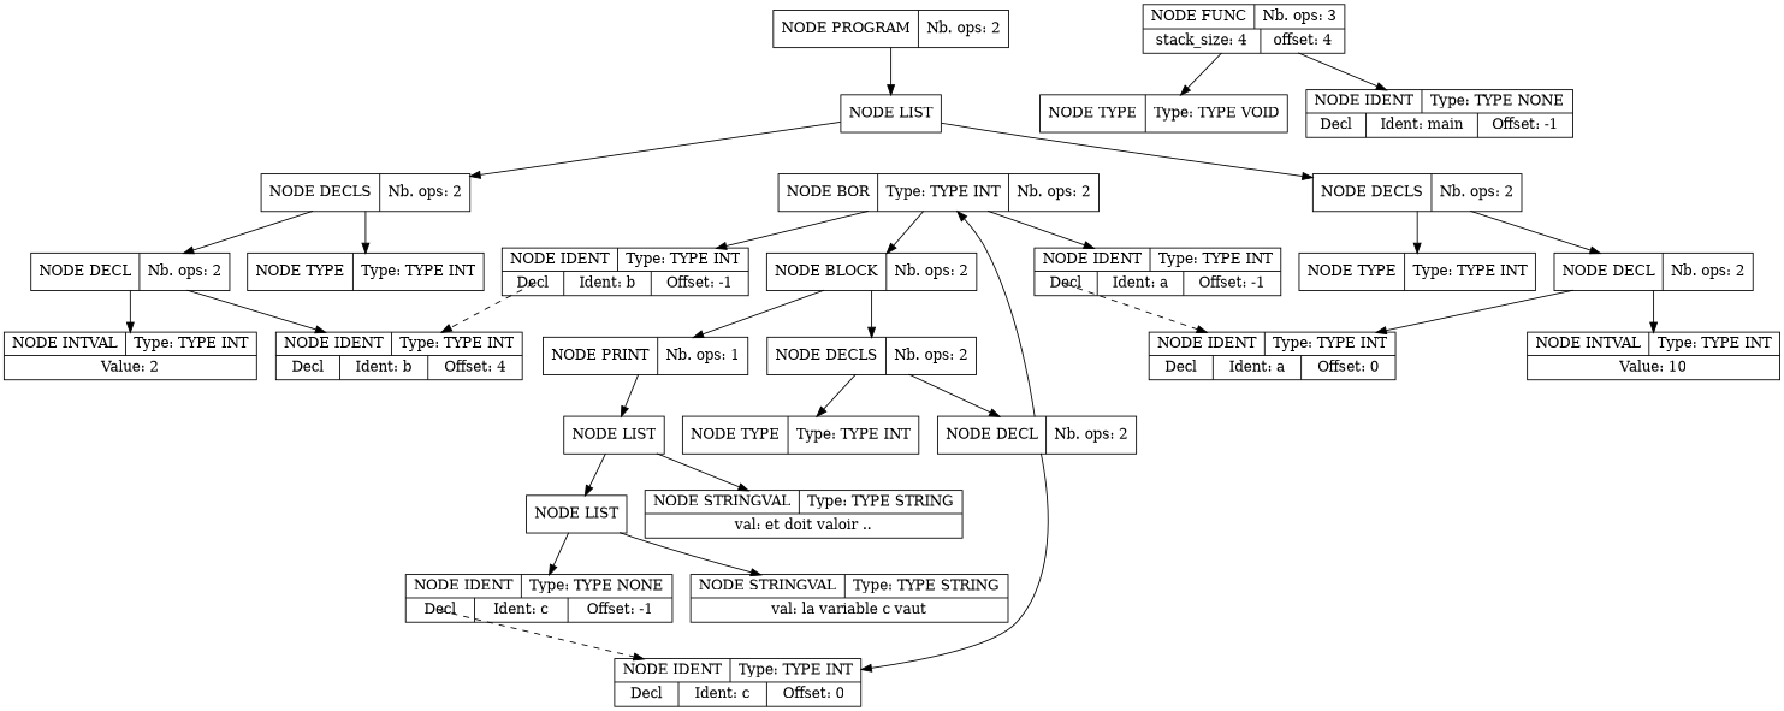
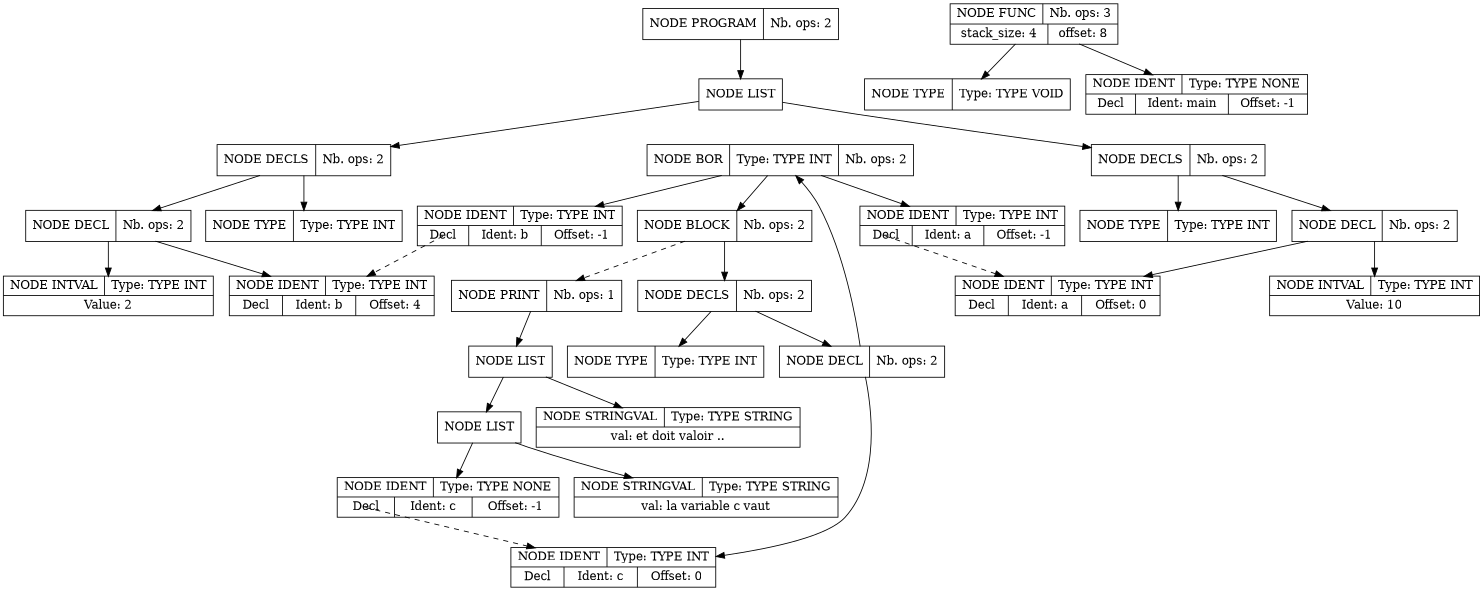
  digraph {
    node [shape=record]
    edge [tailclip=true]
    n1 [label="{{NODE PROGRAM|Nb. ops: 2}}"]
    n2 [label="{{NODE LIST}}"]
    n3 [label="{{NODE DECLS|Nb. ops: 2}}"]
    n4 [label="{{NODE DECLS|Nb. ops: 2}}"]
-   n5 [label="{{NODE FUNC|Nb. ops: 3}|{stack_size: 4|offset: 4}}"]
+   n5 [label="{{NODE FUNC|Nb. ops: 3}|{stack_size: 4|offset: 8}}"]
    n6 [label="{{NODE TYPE|Type: TYPE VOID}}"]
    n7 [label="{{NODE IDENT|Type: TYPE NONE}|{<decl>Decl      |Ident: main|Offset: -1}}"]
    n8 [label="{{NODE TYPE|Type: TYPE INT}}"]
    n9 [label="{{NODE DECL|Nb. ops: 2}}"]
    n10 [label="{{NODE TYPE|Type: TYPE INT}}"]
    n11 [label="{{NODE DECL|Nb. ops: 2}}"]
    n12 [label="{{NODE IDENT|Type: TYPE INT}|{<decl>Decl      |Ident: a|Offset: 0}}"]
    n13 [label="{{NODE INTVAL|Type: TYPE INT}|{Value: 10}}"]
    n14 [label="{{NODE IDENT|Type: TYPE INT}|{<decl>Decl      |Ident: b|Offset: 4}}"]
    n15 [label="{{NODE INTVAL|Type: TYPE INT}|{Value: 2}}"]
    n16 [label="{{NODE BLOCK|Nb. ops: 2}}"]
    n17 [label="{{NODE DECLS|Nb. ops: 2}}"]
    n18 [label="{{NODE PRINT|Nb. ops: 1}}"]
    n19 [label="{{NODE TYPE|Type: TYPE INT}}"]
    n20 [label="{{NODE DECL|Nb. ops: 2}}"]
    n21 [label="{{NODE LIST}}"]
    n22 [label="{{NODE IDENT|Type: TYPE INT}|{<decl>Decl      |Ident: c|Offset: 0}}"]
    n23 [label="{{NODE BOR|Type: TYPE INT|Nb. ops: 2}}"]
    n24 [label="{{NODE IDENT|Type: TYPE INT}|{<decl>Decl      |Ident: a|Offset: -1}}"]
    n25 [label="{{NODE IDENT|Type: TYPE INT}|{<decl>Decl      |Ident: b|Offset: -1}}"]
    n26 [label="{{NODE LIST}}"]
    n27 [label="{{NODE STRINGVAL|Type: TYPE STRING}|{val: et doit valoir ..}}"]
    n28 [label="{{NODE STRINGVAL|Type: TYPE STRING}|{val: la variable c vaut}}"]
    n29 [label="{{NODE IDENT|Type: TYPE NONE}|{<decl>Decl      |Ident: c|Offset: -1}}"]
    n1 -> n2
    n2 -> n3
    n2 -> n4
    n3 -> n8
    n3 -> n9
    n4 -> n10
    n4 -> n11
    n5 -> n6
    n5 -> n7
    n9 -> n12
    n9 -> n13
    n11 -> n14
    n11 -> n15
    n16 -> n17
-   n16 -> n18
+   n16 -> n18 [style=dashed]
    n17 -> n19
    n17 -> n20
    n18 -> n21
    n20 -> n22
    n20 -> n23
    n21 -> n26
    n21 -> n27
    n23 -> n16
    n23 -> n24
    n23 -> n25
    n24 -> n12 [style=dashed tailclip=false tailport="decl:c"]
    n25 -> n14 [style=dashed tailclip=false tailport="decl:c"]
    n26 -> n28
    n26 -> n29
    n29 -> n22 [style=dashed tailclip=false tailport="decl:c"]
  }
